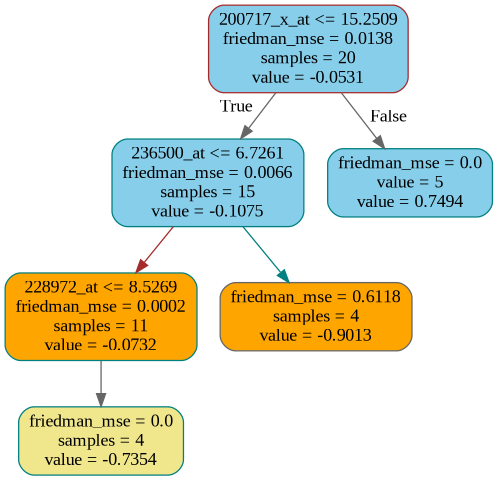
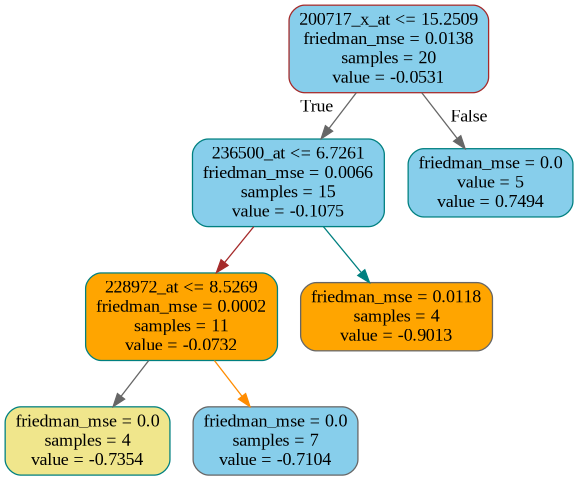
  digraph {
    fontname="Liberation Serif"
    node [color=teal fillcolor=skyblue fontname="Liberation Serif" shape=box style="filled, rounded"]
    edge [color=gray40 fontname="Liberation Serif"]
    n1 [color=brown label="200717_x_at <= 15.2509\nfriedman_mse = 0.0138\nsamples = 20\nvalue = -0.0531"]
    n2 [label="236500_at <= 6.7261\nfriedman_mse = 0.0066\nsamples = 15\nvalue = -0.1075"]
    n3 [label="friedman_mse = 0.0\nvalue = 5\nvalue = 0.7494"]
    n4 [fillcolor=orange label="228972_at <= 8.5269\nfriedman_mse = 0.0002\nsamples = 11\nvalue = -0.0732"]
-   n5 [color=gray40 fillcolor=orange label="friedman_mse = 0.6118\nsamples = 4\nvalue = -0.9013"]
+   n5 [color=gray40 fillcolor=orange label="friedman_mse = 0.0118\nsamples = 4\nvalue = -0.9013"]
    n6 [fillcolor=khaki label="friedman_mse = 0.0\nsamples = 4\nvalue = -0.7354"]
+   n7 [color=gray40 label="friedman_mse = 0.0\nsamples = 7\nvalue = -0.7104"]
    n1 -> n2 [headlabel=True labelangle=45 labeldistance=2.5]
    n1 -> n3 [headlabel=False labelangle=-45 labeldistance=2.5]
    n2 -> n4 [color=brown]
    n2 -> n5 [color=teal]
    n4 -> n6
+   n4 -> n7 [color=darkorange]
  }
